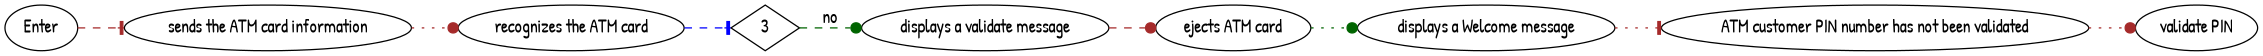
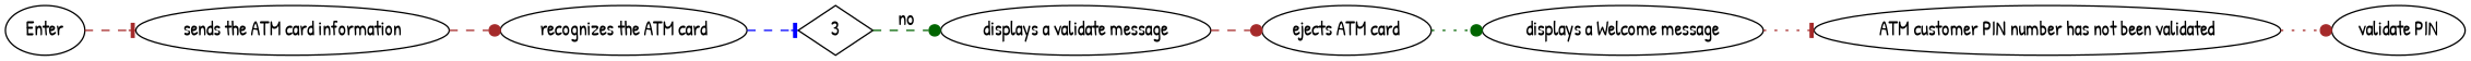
  digraph {
    fontname="Patrick Hand"
    rankdir=LR
    node [fontname="Patrick Hand" type=System]
    edge [arrowhead=dot color=brown fontname="Patrick Hand" style=dashed type=D]
    n1 [label=Enter type=Start]
    n2 [label="sends the ATM card information" type="card reader"]
    n3 [label="recognizes the ATM card"]
    3 [shape=diamond type=C]
    n5 [label="displays a validate message"]
    n6 [label="ejects ATM card"]
    n7 [label="displays a Welcome message"]
    n8 [label="ATM customer PIN number has not been validated"]
    n9 [label="validate PIN" type=Pre]
    n1 -> n2 [arrowhead=tee]
-   n2 -> n3 [style=dotted]
+   n2 -> n3
    n3 -> 3 [arrowhead=tee color=blue]
    3 -> n5 [color=darkgreen label=no type=C]
    n5 -> n6
    n6 -> n7 [color=darkgreen style=dotted]
    n7 -> n8 [arrowhead=tee style=dotted]
    n8 -> n9 [style=dotted]
  }
